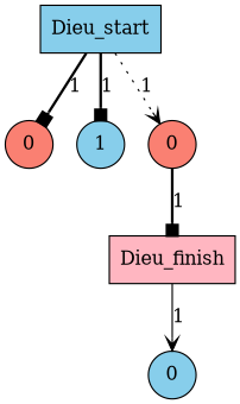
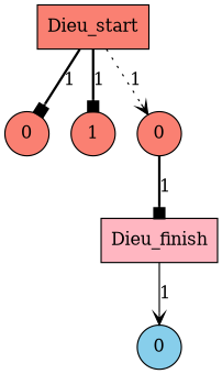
  digraph {
    node [fillcolor=skyblue shape=circle style=filled]
    edge [arrowhead=box style=bold]
    n1 [fillcolor=salmon label=0]
-   n2 [label=1]
+   n2 [fillcolor=salmon label=1]
    n3 [label=0]
    n4 [fillcolor=salmon label=0]
-   Dieu_start [shape=box]
+   Dieu_start [fillcolor=salmon shape=box]
    Dieu_finish [fillcolor=lightpink shape=box]
    subgraph sub_1 {
      n1
      n2
      n3
      n4
    }
    subgraph sub_2 {
      Dieu_start
      Dieu_finish
    }
    n4 -> Dieu_finish [label=1]
    Dieu_start -> n1 [label=1]
    Dieu_start -> n2 [label=1]
    Dieu_start -> n4 [arrowhead=vee label=1 style=dotted]
    Dieu_finish -> n3 [arrowhead=vee label=1 style=solid]
  }
